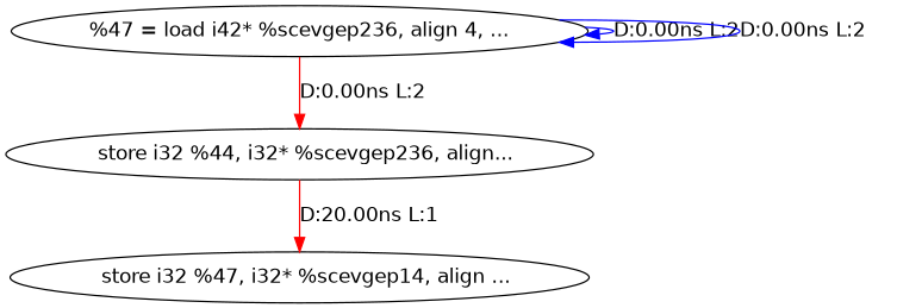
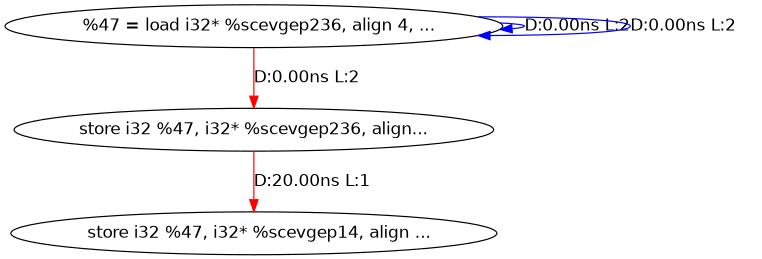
  digraph {
    fontname="DejaVu Sans"
    node [fontname="DejaVu Sans"]
    edge [color=blue fontname="DejaVu Sans"]
-   n1 [label="%47 = load i42* %scevgep236, align 4, ..."]
-   n2 [label="  store i32 %44, i32* %scevgep236, align..."]
+   n1 [label="  %47 = load i32* %scevgep236, align 4, ..."]
+   n2 [label="store i32 %47, i32* %scevgep236, align..."]
    n3 [label="  store i32 %47, i32* %scevgep14, align ..."]
    n1 -> n1 [label="D:0.00ns L:2"]
    n1 -> n1 [label="D:0.00ns L:2"]
    n1 -> n2 [color=red label="D:0.00ns L:2"]
    n2 -> n3 [color=red label="D:20.00ns L:1"]
  }
